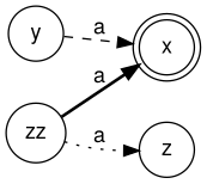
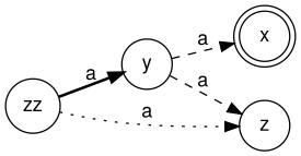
  digraph {
    fontname="Helvetica,Arial,sans-serif"
    rankdir=LR
    node [fontname="Helvetica,Arial,sans-serif" shape=circle]
    edge [fontname="Helvetica,Arial,sans-serif" style=dashed]
    x [shape=doublecircle]
    y
    z
    zz
    y -> x [label=a]
-   zz -> x [label=a style=bold]
+   y -> z [label=a]
+   zz -> y [label=a style=bold]
    zz -> z [label=a style=dotted]
  }
